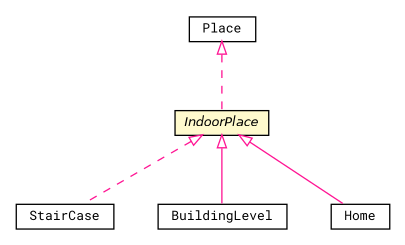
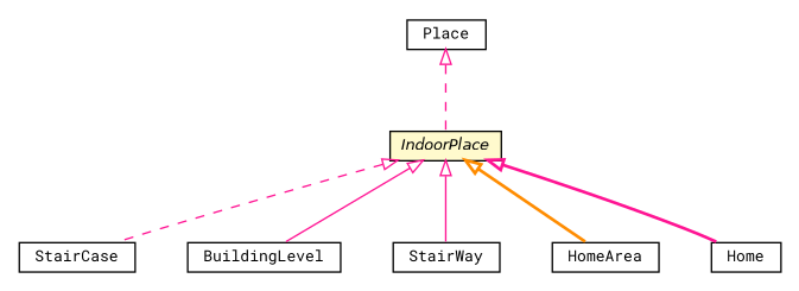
  digraph {
    fontname="Roboto Mono"
    nodesep=0.25
    ranksep=0.5
    node [fontcolor=black fontname="Roboto Mono" fontsize=10.0 shape=plaintext]
    edge [arrowtail=empty color=deeppink dir=back fontname="Roboto Mono" fontsize=10 headport=p labelfontname=Helvetica labelfontsize=10 style=dashed tailport=p]
    n1 [label=<<table title="org.universAAL.ontology.location.Place" border="0" cellborder="1" cellspacing="0" cellpadding="2" port="p" href="../Place.html"> 		<tr><td><table border="0" cellspacing="0" cellpadding="1"> <tr><td align="center" balign="center"> Place </td></tr> 		</table></td></tr> 		</table>>]
    n2 [label=<<table title="org.universAAL.ontology.location.indoor.IndoorPlace" border="0" cellborder="1" cellspacing="0" cellpadding="2" port="p" bgcolor="lemonChiffon" href="./IndoorPlace.html"> 		<tr><td><table border="0" cellspacing="0" cellpadding="1"> <tr><td align="center" balign="center"><font face="Helvetica-Oblique"> IndoorPlace </font></td></tr> 		</table></td></tr> 		</table>>]
    n3 [label=<<table title="org.universAAL.ontology.location.indoor.StairCase" border="0" cellborder="1" cellspacing="0" cellpadding="2" port="p" href="./StairCase.html"> 		<tr><td><table border="0" cellspacing="0" cellpadding="1"> <tr><td align="center" balign="center"> StairCase </td></tr> 		</table></td></tr> 		</table>>]
    n4 [label=<<table title="org.universAAL.ontology.location.indoor.BuildingLevel" border="0" cellborder="1" cellspacing="0" cellpadding="2" port="p" href="./BuildingLevel.html"> 		<tr><td><table border="0" cellspacing="0" cellpadding="1"> <tr><td align="center" balign="center"> BuildingLevel </td></tr> 		</table></td></tr> 		</table>>]
+   n5 [label=<<table title="org.universAAL.ontology.location.indoor.StairWay" border="0" cellborder="1" cellspacing="0" cellpadding="2" port="p" href="./StairWay.html"> 		<tr><td><table border="0" cellspacing="0" cellpadding="1"> <tr><td align="center" balign="center"> StairWay </td></tr> 		</table></td></tr> 		</table>>]
+   n6 [label=<<table title="org.universAAL.ontology.location.indoor.HomeArea" border="0" cellborder="1" cellspacing="0" cellpadding="2" port="p" href="./HomeArea.html"> 		<tr><td><table border="0" cellspacing="0" cellpadding="1"> <tr><td align="center" balign="center"> HomeArea </td></tr> 		</table></td></tr> 		</table>>]
    n7 [label=<<table title="org.universAAL.ontology.location.indoor.Home" border="0" cellborder="1" cellspacing="0" cellpadding="2" port="p" href="./Home.html"> 		<tr><td><table border="0" cellspacing="0" cellpadding="1"> <tr><td align="center" balign="center"> Home </td></tr> 		</table></td></tr> 		</table>>]
    n1 -> n2
    n2 -> n3
    n2 -> n4 [style=solid]
-   n2 -> n7 [style=solid]
+   n2 -> n5 [style=solid]
+   n2 -> n6 [color=darkorange style=bold]
+   n2 -> n7 [style=bold]
  }
